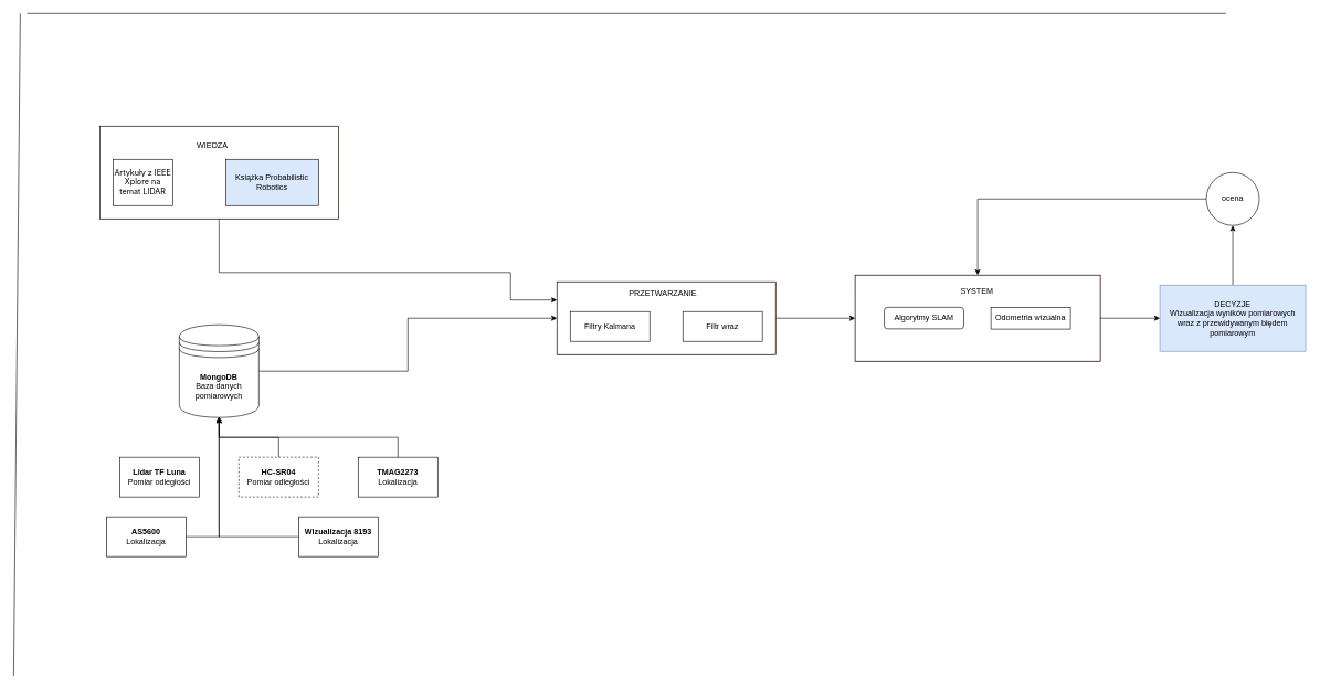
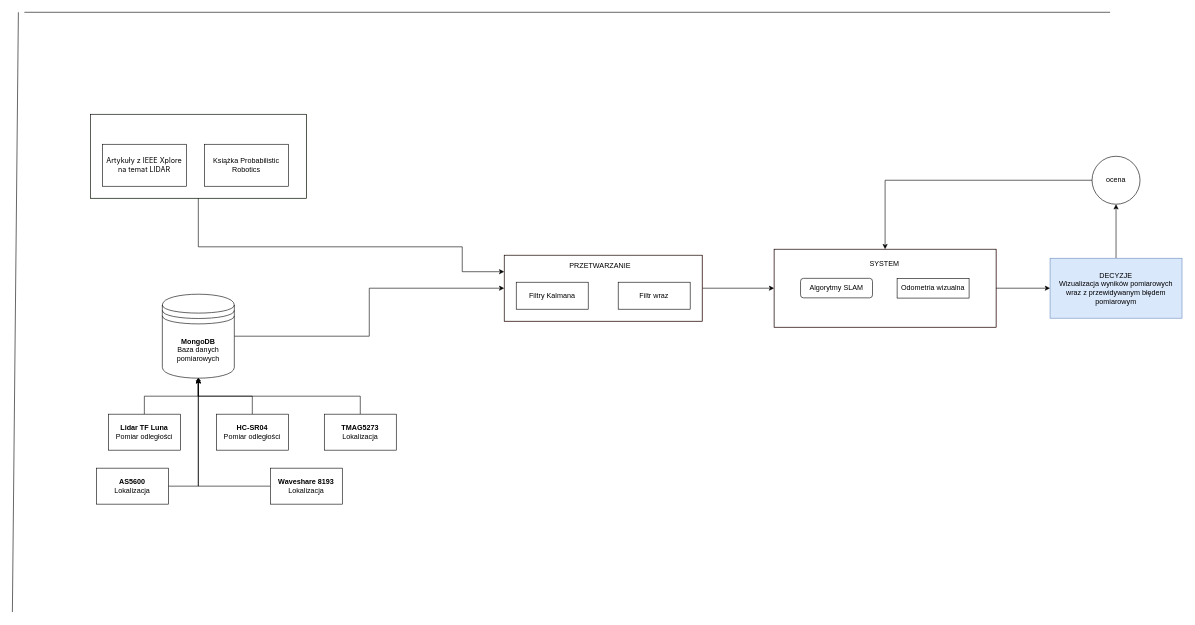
  <mxCell id="0" />
  <mxCell id="1" parent="0" />
  <mxCell id="2" style="edgeStyle=orthogonalEdgeStyle;rounded=0;orthogonalLoop=1;jettySize=auto;html=1;" edge="1" parent="1" source="3" target="32"><mxGeometry relative="1" as="geometry" /></mxCell>
  <mxCell id="3" value="&lt;span&gt;&lt;b&gt;MongoDB&lt;br&gt;&lt;/b&gt;Baza danych pomiarowych&lt;/span&gt;" style="shape=datastore;whiteSpace=wrap;html=1;" vertex="1" parent="1"><mxGeometry x="270" y="490" width="120" height="140" as="geometry" /></mxCell>
+ <mxCell id="4" style="edgeStyle=orthogonalEdgeStyle;rounded=0;orthogonalLoop=1;jettySize=auto;html=1;entryX=0.5;entryY=1;entryDx=0;entryDy=0;" edge="1" parent="1" source="5" target="3"><mxGeometry relative="1" as="geometry" /></mxCell>
  <mxCell id="5" value="&lt;b&gt;Lidar TF Luna&lt;br&gt;&lt;/b&gt;Pomiar odległości" style="rounded=0;whiteSpace=wrap;html=1;" vertex="1" parent="1"><mxGeometry x="180" y="690" width="120" height="60" as="geometry" /></mxCell>
  <mxCell id="6" style="edgeStyle=orthogonalEdgeStyle;rounded=0;orthogonalLoop=1;jettySize=auto;html=1;entryX=0.5;entryY=1;entryDx=0;entryDy=0;" edge="1" parent="1" source="7" target="3"><mxGeometry relative="1" as="geometry" /></mxCell>
- <mxCell id="7" value="&lt;b&gt;HC-SR04&lt;br&gt;&lt;/b&gt;Pomiar odległości" style="rounded=0;whiteSpace=wrap;html=1;dashed=1;" vertex="1" parent="1"><mxGeometry x="360" y="690" width="120" height="60" as="geometry" /></mxCell>
+ <mxCell id="7" value="&lt;b&gt;HC-SR04&lt;br&gt;&lt;/b&gt;Pomiar odległości" style="rounded=0;whiteSpace=wrap;html=1;" vertex="1" parent="1"><mxGeometry x="360" y="690" width="120" height="60" as="geometry" /></mxCell>
  <mxCell id="8" style="edgeStyle=orthogonalEdgeStyle;rounded=0;orthogonalLoop=1;jettySize=auto;html=1;" edge="1" parent="1" source="9"><mxGeometry relative="1" as="geometry"><mxPoint x="330" y="630" as="targetPoint" /><Array as="points"><mxPoint x="600" y="660" /><mxPoint x="330" y="660" /></Array></mxGeometry></mxCell>
- <mxCell id="9" value="&lt;b&gt;TMAG2273&lt;/b&gt;&lt;br&gt;Lokalizacja" style="rounded=0;whiteSpace=wrap;html=1;" vertex="1" parent="1"><mxGeometry x="540" y="690" width="120" height="60" as="geometry" /></mxCell>
+ <mxCell id="9" value="&lt;b&gt;TMAG5273&lt;/b&gt;&lt;br&gt;Lokalizacja" style="rounded=0;whiteSpace=wrap;html=1;" vertex="1" parent="1"><mxGeometry x="540" y="690" width="120" height="60" as="geometry" /></mxCell>
  <mxCell id="10" style="edgeStyle=orthogonalEdgeStyle;rounded=0;orthogonalLoop=1;jettySize=auto;html=1;entryX=0.5;entryY=1;entryDx=0;entryDy=0;endArrow=diamond;" edge="1" parent="1" source="11" target="3"><mxGeometry relative="1" as="geometry" /></mxCell>
- <mxCell id="11" value="&lt;b&gt;Wizualizacja 8193&lt;/b&gt;&lt;br&gt;Lokalizacja" style="rounded=0;whiteSpace=wrap;html=1;" vertex="1" parent="1"><mxGeometry x="450" y="780" width="120" height="60" as="geometry" /></mxCell>
+ <mxCell id="11" value="&lt;b&gt;Waveshare 8193&lt;/b&gt;&lt;br&gt;Lokalizacja" style="rounded=0;whiteSpace=wrap;html=1;" vertex="1" parent="1"><mxGeometry x="450" y="780" width="120" height="60" as="geometry" /></mxCell>
  <mxCell id="12" style="edgeStyle=orthogonalEdgeStyle;rounded=0;orthogonalLoop=1;jettySize=auto;html=1;entryX=0.5;entryY=1;entryDx=0;entryDy=0;" edge="1" parent="1" source="13" target="3"><mxGeometry relative="1" as="geometry"><Array as="points"><mxPoint x="330" y="810" /></Array></mxGeometry></mxCell>
  <mxCell id="13" value="&lt;b&gt;AS5600&lt;/b&gt;&lt;br&gt;Lokalizacja" style="rounded=0;whiteSpace=wrap;html=1;" vertex="1" parent="1"><mxGeometry x="160" y="780" width="120" height="60" as="geometry" /></mxCell>
  <mxCell id="14" value="" style="group;fillColor=#D5E8D4;strokeColor=#82b366;" vertex="1" connectable="0" parent="1"><mxGeometry x="150" y="190" width="360" height="140" as="geometry" /></mxCell>
  <mxCell id="15" value="" style="rounded=0;whiteSpace=wrap;html=1;" vertex="1" parent="14"><mxGeometry width="360" height="140" as="geometry" /></mxCell>
- <mxCell id="16" value="&lt;span style=&quot;font-family: &amp;#34;inter&amp;#34; , sans-serif ; text-align: left ; background-color: rgb(255 , 255 , 255)&quot;&gt;&lt;font style=&quot;font-size: 12px&quot;&gt;Artykuły z IEEE Xplore na temat LIDAR&lt;/font&gt;&lt;/span&gt;" style="rounded=0;whiteSpace=wrap;html=1;" vertex="1" parent="14"><mxGeometry x="20" y="50" width="90" height="70" as="geometry" /></mxCell>
- <mxCell id="17" value="WIEDZA" style="text;html=1;strokeColor=none;fillColor=none;align=center;verticalAlign=middle;whiteSpace=wrap;rounded=0;" vertex="1" parent="14"><mxGeometry x="150" y="20" width="40" height="20" as="geometry" /></mxCell>
- <mxCell id="18" value="Książka&amp;nbsp;Probabilistic Robotics" style="rounded=0;whiteSpace=wrap;html=1;fillColor=#dae8fc;" vertex="1" parent="14"><mxGeometry x="190" y="50" width="140" height="70" as="geometry" /></mxCell>
+ <mxCell id="16" value="&lt;span style=&quot;font-family: &amp;#34;inter&amp;#34; , sans-serif ; text-align: left ; background-color: rgb(255 , 255 , 255)&quot;&gt;&lt;font style=&quot;font-size: 12px&quot;&gt;Artykuły z IEEE Xplore na temat LIDAR&lt;/font&gt;&lt;/span&gt;" style="rounded=0;whiteSpace=wrap;html=1;" vertex="1" parent="14"><mxGeometry x="20" y="50" width="140" height="70" as="geometry" /></mxCell>
+ <mxCell id="18" value="Książka&amp;nbsp;Probabilistic Robotics" style="rounded=0;whiteSpace=wrap;html=1;" vertex="1" parent="14"><mxGeometry x="190" y="50" width="140" height="70" as="geometry" /></mxCell>
  <mxCell id="19" style="edgeStyle=orthogonalEdgeStyle;rounded=0;orthogonalLoop=1;jettySize=auto;html=1;entryX=0;entryY=0.25;entryDx=0;entryDy=0;" edge="1" parent="1" source="15" target="32"><mxGeometry relative="1" as="geometry"><Array as="points"><mxPoint x="330" y="411" /><mxPoint x="770" y="411" /></Array></mxGeometry></mxCell>
  <mxCell id="20" style="edgeStyle=orthogonalEdgeStyle;rounded=0;orthogonalLoop=1;jettySize=auto;html=1;" edge="1" parent="1" source="32" target="22"><mxGeometry relative="1" as="geometry" /></mxCell>
  <mxCell id="21" value="" style="group;fillColor=#f8cecc;strokeColor=#b85450;gradientColor=#CCFFE6;" vertex="1" connectable="0" parent="1"><mxGeometry x="1290" y="415" width="370" height="130" as="geometry" /></mxCell>
  <mxCell id="22" value="" style="rounded=0;whiteSpace=wrap;html=1;" vertex="1" parent="21"><mxGeometry width="370" height="130" as="geometry" /></mxCell>
  <mxCell id="23" value="SYSTEM" style="text;html=1;strokeColor=none;fillColor=none;align=center;verticalAlign=middle;whiteSpace=wrap;rounded=0;" vertex="1" parent="21"><mxGeometry x="164" y="19.833" width="40" height="10.833" as="geometry" /></mxCell>
  <mxCell id="24" value="Algorytmy SLAM" style="whiteSpace=wrap;html=1;rounded=1;" vertex="1" parent="21"><mxGeometry x="44" y="48.583" width="120" height="32.5" as="geometry" /></mxCell>
  <mxCell id="25" value="Odometria wizualna" style="rounded=0;whiteSpace=wrap;html=1;" vertex="1" parent="21"><mxGeometry x="205" y="48.958" width="120" height="32.5" as="geometry" /></mxCell>
  <mxCell id="26" style="edgeStyle=orthogonalEdgeStyle;rounded=0;orthogonalLoop=1;jettySize=auto;html=1;entryX=0.5;entryY=0;entryDx=0;entryDy=0;" edge="1" parent="1" source="27" target="22"><mxGeometry relative="1" as="geometry" /></mxCell>
  <mxCell id="27" value="ocena" style="ellipse;whiteSpace=wrap;html=1;aspect=fixed;" vertex="1" parent="1"><mxGeometry x="1820" y="260" width="80" height="80" as="geometry" /></mxCell>
  <mxCell id="28" style="edgeStyle=orthogonalEdgeStyle;rounded=0;orthogonalLoop=1;jettySize=auto;html=1;" edge="1" parent="1" source="29" target="27"><mxGeometry relative="1" as="geometry" /></mxCell>
  <mxCell id="29" value="DECYZJE&lt;br&gt;Wizualizacja wyników pomiarowych wraz z przewidywanym błędem pomiarowym" style="rounded=0;whiteSpace=wrap;html=1;fillColor=#dae8fc;strokeColor=#6c8ebf;" vertex="1" parent="1"><mxGeometry x="1750" y="430" width="220" height="100" as="geometry" /></mxCell>
  <mxCell id="30" style="edgeStyle=orthogonalEdgeStyle;rounded=0;orthogonalLoop=1;jettySize=auto;html=1;" edge="1" parent="1" source="22" target="29"><mxGeometry relative="1" as="geometry" /></mxCell>
  <mxCell id="31" value="" style="group;fillColor=#f8cecc;strokeColor=#b85450;" vertex="1" connectable="0" parent="1"><mxGeometry x="840" y="425" width="330" height="110" as="geometry" /></mxCell>
  <mxCell id="32" value="" style="rounded=0;whiteSpace=wrap;html=1;" vertex="1" parent="31"><mxGeometry width="330" height="110" as="geometry" /></mxCell>
  <mxCell id="33" value="PRZETWARZANIE" style="text;html=1;strokeColor=none;fillColor=none;align=center;verticalAlign=middle;whiteSpace=wrap;rounded=0;" vertex="1" parent="31"><mxGeometry x="140" y="10" width="40" height="15" as="geometry" /></mxCell>
  <mxCell id="34" value="Filtry Kalmana" style="rounded=0;whiteSpace=wrap;html=1;" vertex="1" parent="31"><mxGeometry x="20" y="45" width="120" height="45" as="geometry" /></mxCell>
  <mxCell id="35" value="Filtr wraz" style="rounded=0;whiteSpace=wrap;html=1;" vertex="1" parent="31"><mxGeometry x="190" y="45" width="120" height="45" as="geometry" /></mxCell>
  <mxCell id="36" value="" style="endArrow=none;html=1;" edge="1" parent="1"><mxGeometry width="50" height="50" relative="1" as="geometry"><mxPoint x="20" y="1020" as="sourcePoint" /><mxPoint x="30" y="20" as="targetPoint" /></mxGeometry></mxCell>
  <mxCell id="37" value="" style="endArrow=none;html=1;" edge="1" parent="1"><mxGeometry width="50" height="50" relative="1" as="geometry"><mxPoint x="1850" y="20" as="sourcePoint" /><mxPoint x="40" y="20" as="targetPoint" /></mxGeometry></mxCell>
